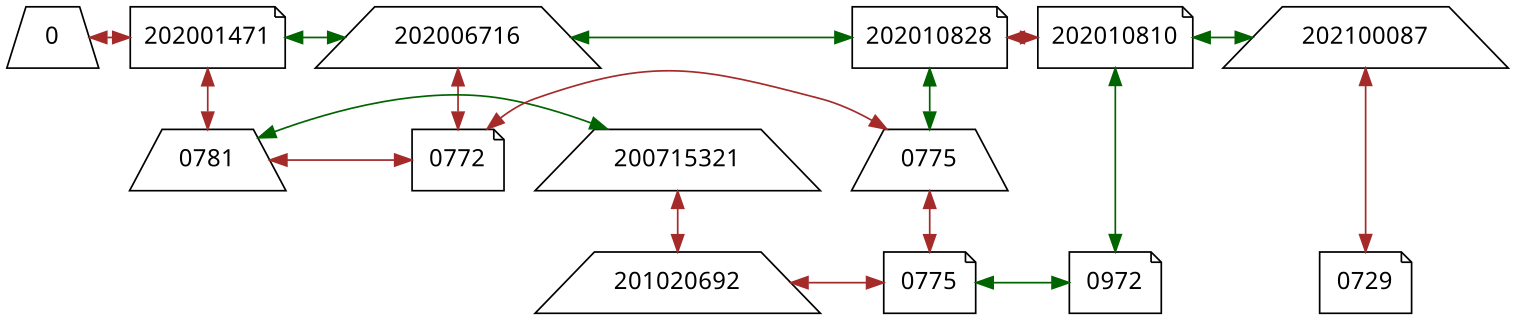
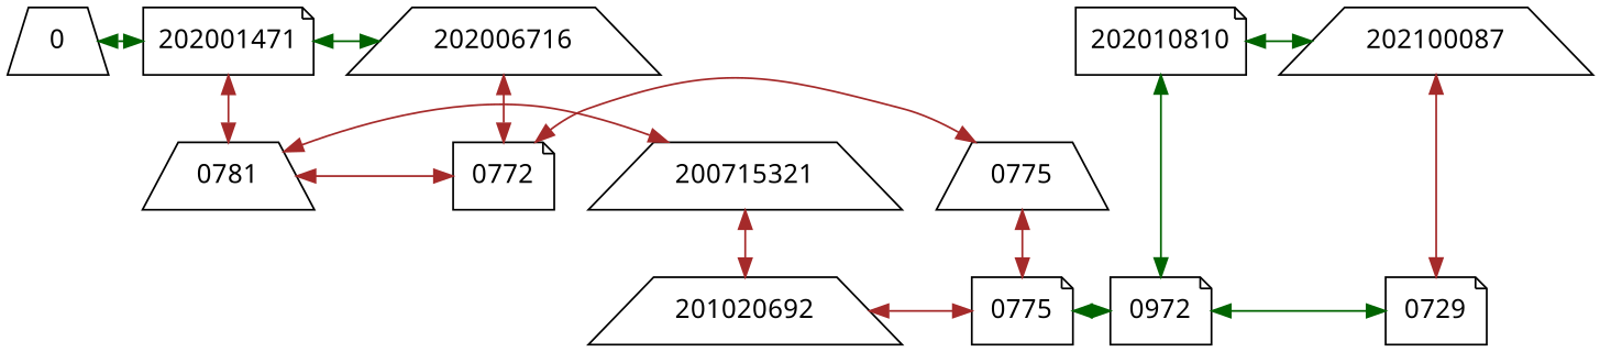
  digraph {
    fontname="Noto Sans"
    rankdir=UD
    node [fontname="Noto Sans" group=0 shape=trapezium]
    edge [color=darkgreen dir=both fontname="Noto Sans"]
    n1 [label=0 rankdir=LR]
    n2 [group=1 label=202001471 rankdir=LR shape=note]
    n3 [group=2 label=202006716 rankdir=LR]
-   n4 [group=3 label=202010828 rankdir=LR shape=note]
    n5 [group=4 label=202010810 rankdir=LR shape=note]
    n6 [group=5 label=202100087 rankdir=LR]
    n7 [label=200715321]
    n8 [group=1 label=0781]
    n9 [group=2 label=0772 shape=note]
    n10 [group=3 label=0775]
    n11 [label=201020692]
    n12 [group=3 label=0775 shape=note]
    n13 [group=4 label=0972 shape=note]
    n14 [group=5 label=0729 shape=note]
    subgraph sub_1 {
      rank=min
      n1
      n2
      n3
-     n4
      n5
      n6
    }
    subgraph sub_2 {
      rank=same
      n7
      n8
      n9
      n10
    }
    subgraph sub_3 {
      rank=same
      n11
      n12
      n13
      n14
    }
-   n1 -> n2 [color=brown]
+   n1 -> n2
    n2 -> n3
    n2 -> n8 [color=brown]
-   n3 -> n4
    n3 -> n9 [color=brown]
-   n4 -> n5 [color=brown]
-   n4 -> n10
    n5 -> n6
    n5 -> n13
    n6 -> n14 [color=brown]
-   n7 -> n8
+   n7 -> n8 [color=brown]
    n7 -> n11 [color=brown]
    n8 -> n9 [color=brown]
    n9 -> n10 [color=brown]
    n10 -> n12 [color=brown]
    n11 -> n12 [color=brown]
    n12 -> n13
+   n13 -> n14
  }
